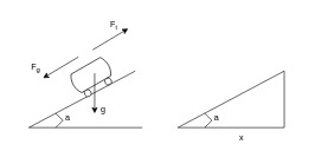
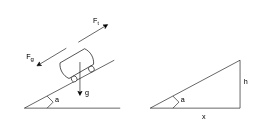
  <mxCell id="0" />
  <mxCell id="1" parent="0" />
  <mxCell id="2" value="" style="endArrow=none;html=1;rounded=0;" edge="1" parent="1"><mxGeometry width="50" height="50" relative="1" as="geometry"><mxPoint x="40" y="180" as="sourcePoint" /><mxPoint x="190" y="100" as="targetPoint" /></mxGeometry></mxCell>
  <mxCell id="3" value="" style="endArrow=none;html=1;rounded=0;" edge="1" parent="1"><mxGeometry width="50" height="50" relative="1" as="geometry"><mxPoint x="40" y="180" as="sourcePoint" /><mxPoint x="200" y="180" as="targetPoint" /></mxGeometry></mxCell>
  <mxCell id="4" value="a" style="text;html=1;align=center;verticalAlign=middle;whiteSpace=wrap;rounded=0;" vertex="1" parent="1"><mxGeometry x="65" y="152" width="60" height="30" as="geometry" /></mxCell>
  <mxCell id="5" value="" style="verticalLabelPosition=bottom;outlineConnect=0;align=center;dashed=0;html=1;verticalAlign=top;shape=mxgraph.pid.misc.tank_car,_tank_wagon;rotation=-30;" vertex="1" parent="1"><mxGeometry x="100" y="90" width="60" height="40" as="geometry" /></mxCell>
  <mxCell id="6" value="" style="endArrow=none;html=1;rounded=0;" edge="1" parent="1"><mxGeometry width="50" height="50" relative="1" as="geometry"><mxPoint x="78" y="180" as="sourcePoint" /><mxPoint x="78" y="160" as="targetPoint" /><Array as="points"><mxPoint x="88" y="170" /></Array></mxGeometry></mxCell>
  <mxCell id="7" value="" style="endArrow=classic;html=1;rounded=0;" edge="1" parent="1"><mxGeometry width="50" height="50" relative="1" as="geometry"><mxPoint x="132.76" y="103.004" as="sourcePoint" /><mxPoint x="132.76" y="159.91" as="targetPoint" /></mxGeometry></mxCell>
  <mxCell id="8" value="g" style="text;html=1;align=center;verticalAlign=middle;whiteSpace=wrap;rounded=0;" vertex="1" parent="1"><mxGeometry x="115" y="140" width="60" height="30" as="geometry" /></mxCell>
  <mxCell id="9" value="" style="endArrow=classic;html=1;rounded=0;" edge="1" parent="1"><mxGeometry width="50" height="50" relative="1" as="geometry"><mxPoint x="110" y="80" as="sourcePoint" /><mxPoint x="60" y="110" as="targetPoint" /></mxGeometry></mxCell>
  <mxCell id="10" value="F&lt;sub&gt;g&lt;/sub&gt;" style="text;html=1;align=center;verticalAlign=middle;whiteSpace=wrap;rounded=0;" vertex="1" parent="1"><mxGeometry x="20" y="80" width="60" height="30" as="geometry" /></mxCell>
  <mxCell id="11" value="" style="endArrow=none;html=1;rounded=0;" edge="1" parent="1"><mxGeometry width="50" height="50" relative="1" as="geometry"><mxPoint x="250" y="180" as="sourcePoint" /><mxPoint x="400" y="180" as="targetPoint" /></mxGeometry></mxCell>
  <mxCell id="12" value="" style="endArrow=none;html=1;rounded=0;" edge="1" parent="1"><mxGeometry width="50" height="50" relative="1" as="geometry"><mxPoint x="288" y="180" as="sourcePoint" /><mxPoint x="288" y="160" as="targetPoint" /><Array as="points"><mxPoint x="298" y="170" /></Array></mxGeometry></mxCell>
  <mxCell id="13" value="a" style="text;html=1;align=center;verticalAlign=middle;whiteSpace=wrap;rounded=0;" vertex="1" parent="1"><mxGeometry x="275" y="152" width="60" height="30" as="geometry" /></mxCell>
  <mxCell id="14" value="" style="endArrow=none;html=1;rounded=0;" edge="1" parent="1"><mxGeometry width="50" height="50" relative="1" as="geometry"><mxPoint x="250" y="180" as="sourcePoint" /><mxPoint x="400" y="100" as="targetPoint" /></mxGeometry></mxCell>
  <mxCell id="15" value="" style="endArrow=none;html=1;rounded=0;" edge="1" parent="1"><mxGeometry width="50" height="50" relative="1" as="geometry"><mxPoint x="400" y="180" as="sourcePoint" /><mxPoint x="400" y="100" as="targetPoint" /></mxGeometry></mxCell>
+ <mxCell id="16" value="h" style="text;html=1;align=center;verticalAlign=middle;whiteSpace=wrap;rounded=0;" vertex="1" parent="1"><mxGeometry x="380" y="122" width="60" height="30" as="geometry" /></mxCell>
  <mxCell id="17" value="x" style="text;html=1;align=center;verticalAlign=middle;whiteSpace=wrap;rounded=0;" vertex="1" parent="1"><mxGeometry x="310" y="180" width="60" height="30" as="geometry" /></mxCell>
  <mxCell id="18" value="" style="endArrow=classic;html=1;rounded=0;" edge="1" parent="1"><mxGeometry width="50" height="50" relative="1" as="geometry"><mxPoint x="130" y="70" as="sourcePoint" /><mxPoint x="180" y="40" as="targetPoint" /></mxGeometry></mxCell>
  <mxCell id="19" value="F&lt;span style=&quot;font-size: 10px;&quot;&gt;&lt;sub&gt;t&lt;/sub&gt;&lt;/span&gt;" style="text;html=1;align=center;verticalAlign=middle;whiteSpace=wrap;rounded=0;" vertex="1" parent="1"><mxGeometry x="130" y="20" width="60" height="30" as="geometry" /></mxCell>
